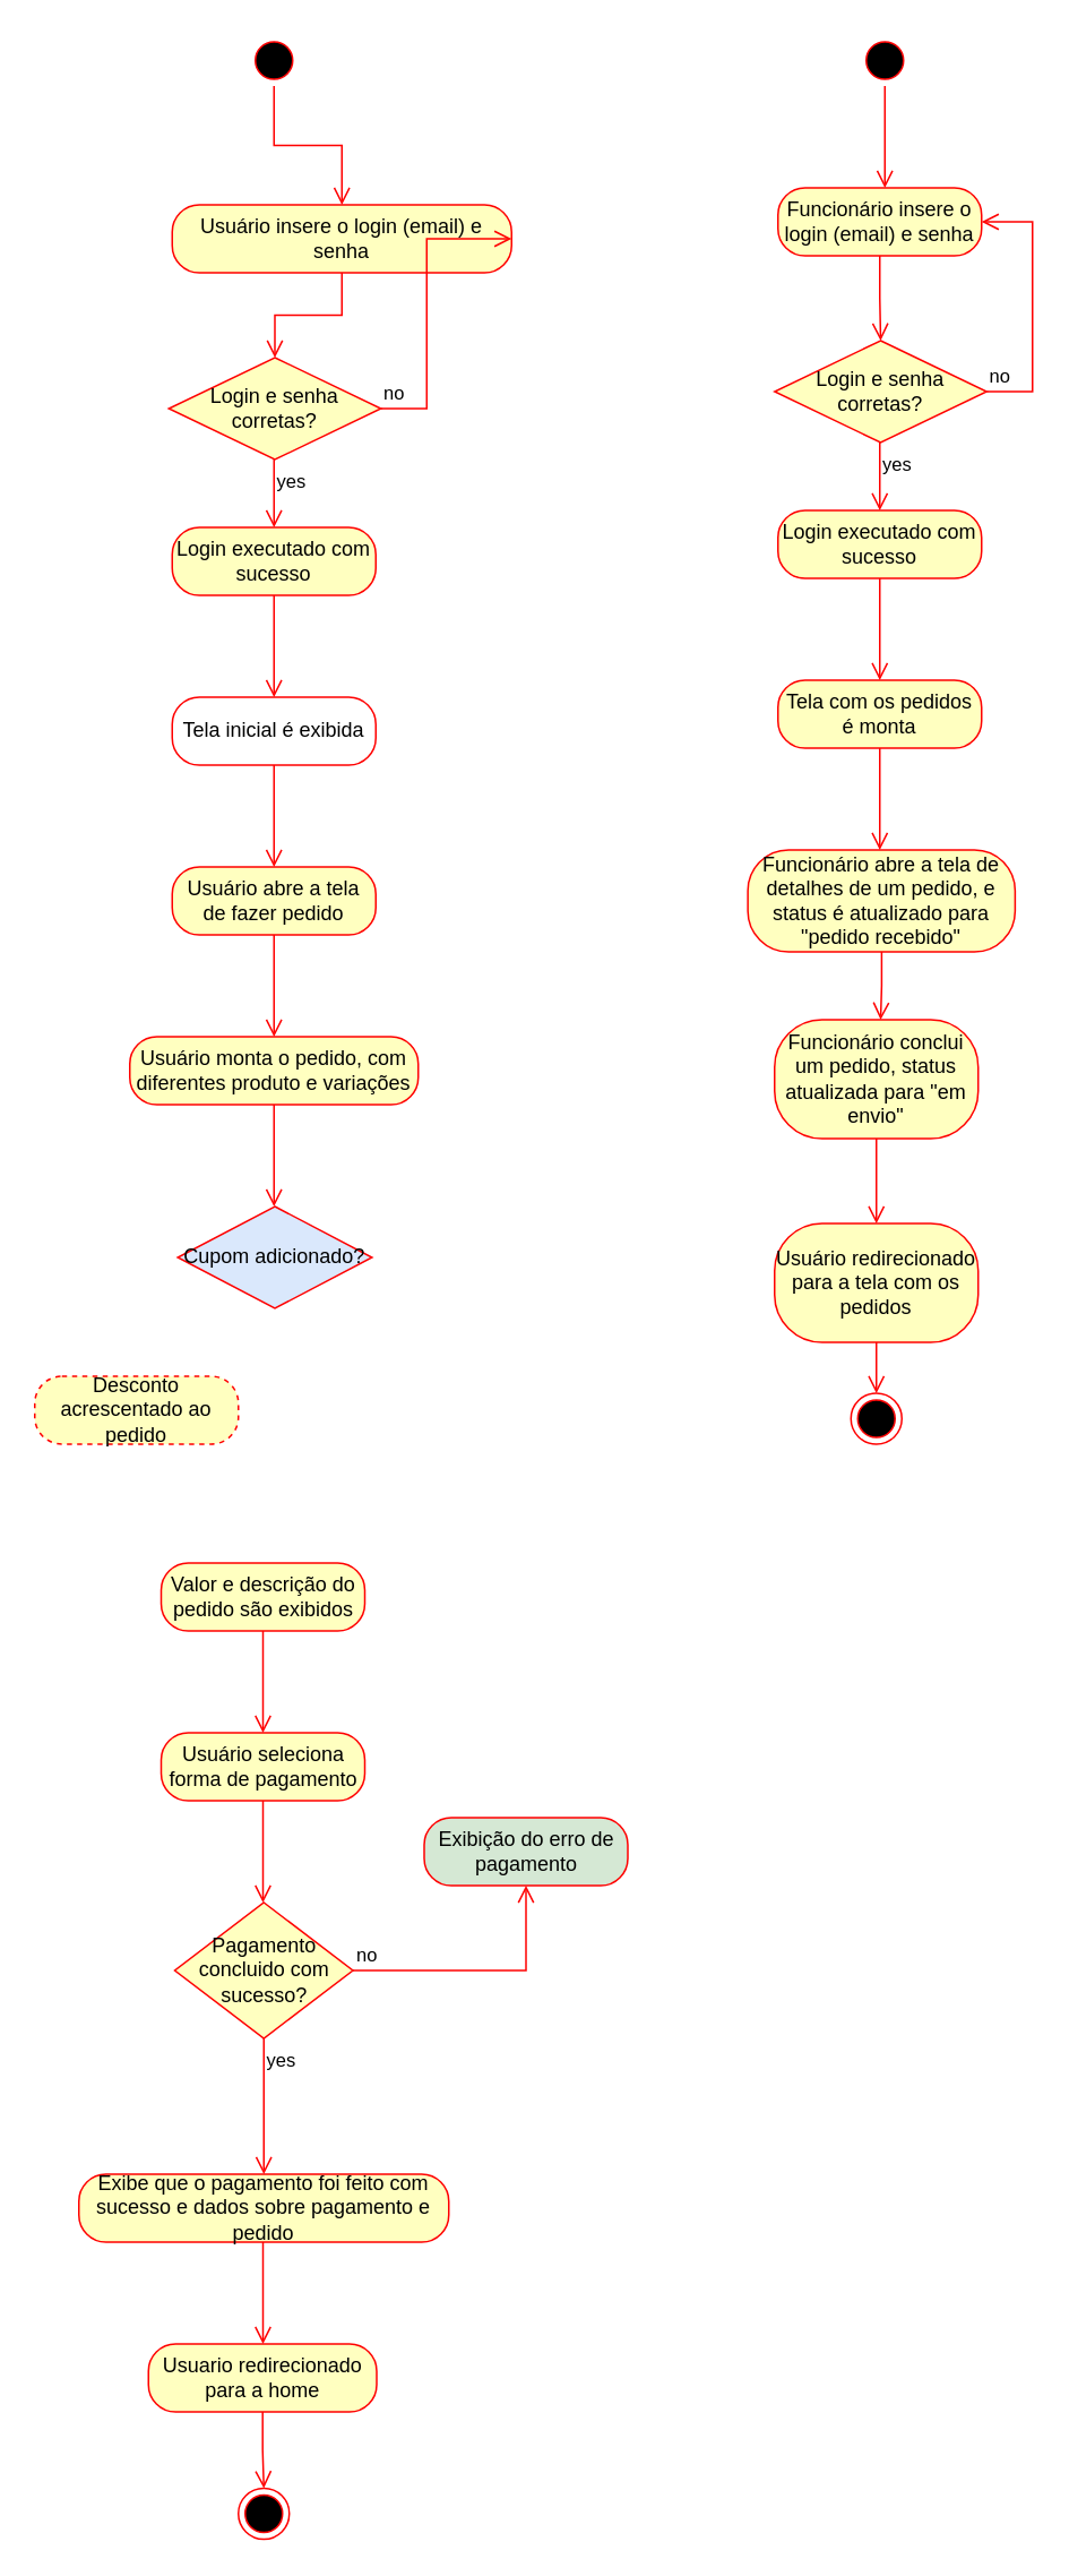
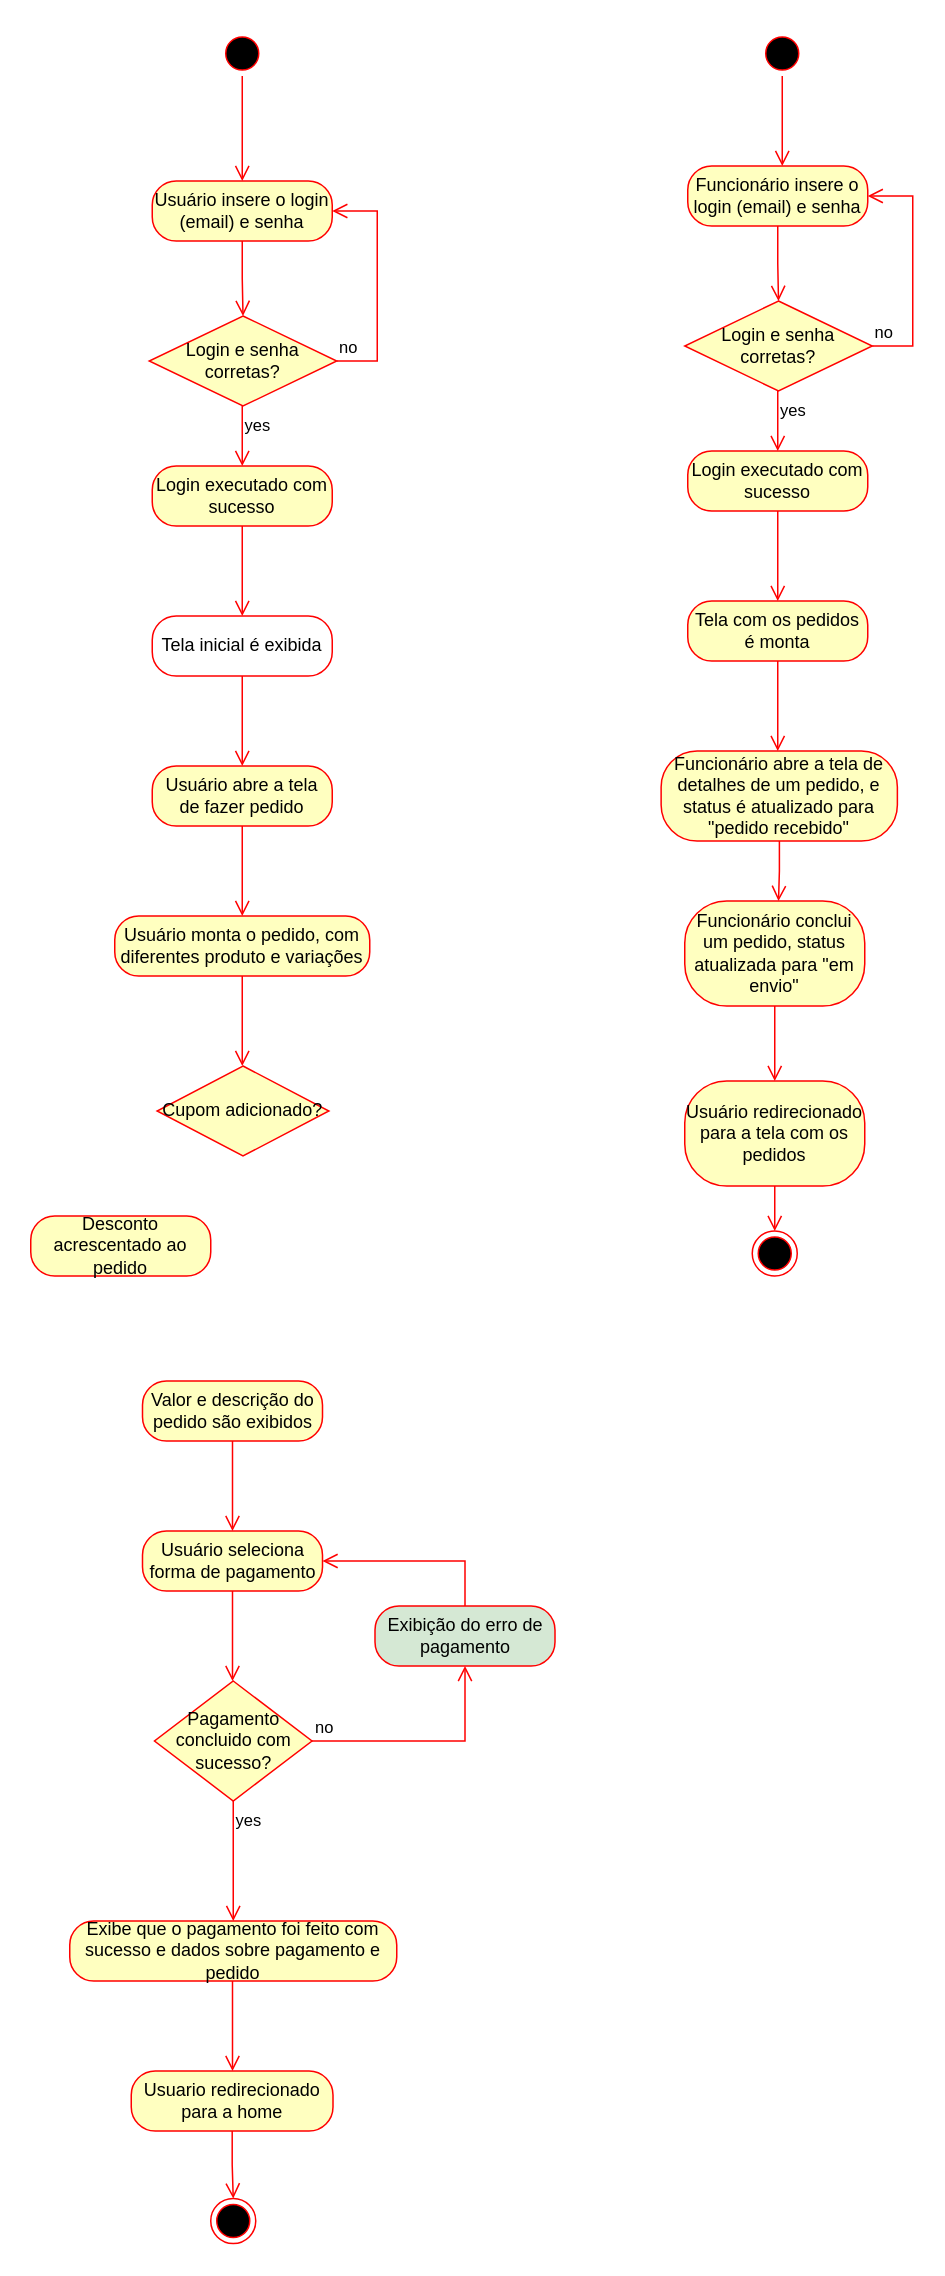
  <mxCell id="0" />
  <mxCell id="1" parent="0" />
  <mxCell id="2" value="" style="ellipse;html=1;shape=startState;fillColor=#000000;strokeColor=#ff0000;" parent="1" vertex="1"><mxGeometry x="146" y="20" width="30" height="30" as="geometry" /></mxCell>
  <mxCell id="3" value="" style="edgeStyle=orthogonalEdgeStyle;html=1;verticalAlign=bottom;endArrow=open;endSize=8;strokeColor=#ff0000;rounded=0;entryX=0.5;entryY=0;entryDx=0;entryDy=0;" parent="1" source="2" target="4" edge="1"><mxGeometry relative="1" as="geometry"><mxPoint x="161" y="110" as="targetPoint" /></mxGeometry></mxCell>
- <mxCell id="4" value="Usuário insere o login (email) e senha" style="rounded=1;whiteSpace=wrap;html=1;arcSize=40;fontColor=#000000;fillColor=#ffffc0;strokeColor=#ff0000;" parent="1" vertex="1"><mxGeometry x="101" y="120" width="200" height="40" as="geometry" /></mxCell>
+ <mxCell id="4" value="Usuário insere o login (email) e senha" style="rounded=1;whiteSpace=wrap;html=1;arcSize=40;fontColor=#000000;fillColor=#ffffc0;strokeColor=#ff0000;" parent="1" vertex="1"><mxGeometry x="101" y="120" width="120" height="40" as="geometry" /></mxCell>
  <mxCell id="5" value="" style="edgeStyle=orthogonalEdgeStyle;html=1;verticalAlign=bottom;endArrow=open;endSize=8;strokeColor=#ff0000;rounded=0;entryX=0.5;entryY=0;entryDx=0;entryDy=0;" parent="1" source="4" target="6" edge="1"><mxGeometry relative="1" as="geometry"><mxPoint x="161" y="200" as="targetPoint" /></mxGeometry></mxCell>
  <mxCell id="6" value="Login e senha corretas?" style="rhombus;whiteSpace=wrap;html=1;fontColor=#000000;fillColor=#ffffc0;strokeColor=#ff0000;" parent="1" vertex="1"><mxGeometry x="99" y="210" width="125" height="60" as="geometry" /></mxCell>
  <mxCell id="7" value="no" style="edgeStyle=orthogonalEdgeStyle;html=1;align=left;verticalAlign=bottom;endArrow=open;endSize=8;strokeColor=#ff0000;rounded=0;entryX=1;entryY=0.5;entryDx=0;entryDy=0;exitX=1;exitY=0.5;exitDx=0;exitDy=0;" parent="1" source="6" target="4" edge="1"><mxGeometry x="-1" relative="1" as="geometry"><mxPoint x="301" y="230" as="targetPoint" /><Array as="points"><mxPoint x="251" y="240" /><mxPoint x="251" y="140" /></Array></mxGeometry></mxCell>
  <mxCell id="8" value="yes" style="edgeStyle=orthogonalEdgeStyle;html=1;align=left;verticalAlign=top;endArrow=open;endSize=8;strokeColor=#ff0000;rounded=0;" parent="1" source="6" edge="1"><mxGeometry x="-1" relative="1" as="geometry"><mxPoint x="161" y="310" as="targetPoint" /></mxGeometry></mxCell>
  <mxCell id="9" value="Login executado com sucesso" style="rounded=1;whiteSpace=wrap;html=1;arcSize=40;fontColor=#000000;fillColor=#ffffc0;strokeColor=#ff0000;" parent="1" vertex="1"><mxGeometry x="101" y="310" width="120" height="40" as="geometry" /></mxCell>
  <mxCell id="10" value="" style="edgeStyle=orthogonalEdgeStyle;html=1;verticalAlign=bottom;endArrow=open;endSize=8;strokeColor=#ff0000;rounded=0;" parent="1" source="9" edge="1"><mxGeometry relative="1" as="geometry"><mxPoint x="161" y="410" as="targetPoint" /></mxGeometry></mxCell>
  <mxCell id="11" value="Tela inicial é exibida" style="rounded=1;whiteSpace=wrap;html=1;arcSize=40;fontColor=#000000;fillColor=#ffffff;strokeColor=#ff0000;" parent="1" vertex="1"><mxGeometry x="101" y="410" width="120" height="40" as="geometry" /></mxCell>
  <mxCell id="12" value="" style="edgeStyle=orthogonalEdgeStyle;html=1;verticalAlign=bottom;endArrow=open;endSize=8;strokeColor=#ff0000;rounded=0;" parent="1" source="11" edge="1"><mxGeometry relative="1" as="geometry"><mxPoint x="161" y="510" as="targetPoint" /></mxGeometry></mxCell>
  <mxCell id="13" value="Usuário abre a tela de fazer pedido" style="rounded=1;whiteSpace=wrap;html=1;arcSize=40;fontColor=#000000;fillColor=#ffffc0;strokeColor=#ff0000;" parent="1" vertex="1"><mxGeometry x="101" y="510" width="120" height="40" as="geometry" /></mxCell>
  <mxCell id="14" value="" style="edgeStyle=orthogonalEdgeStyle;html=1;verticalAlign=bottom;endArrow=open;endSize=8;strokeColor=#ff0000;rounded=0;" parent="1" source="13" edge="1"><mxGeometry relative="1" as="geometry"><mxPoint x="161" y="610" as="targetPoint" /></mxGeometry></mxCell>
  <mxCell id="15" value="Usuário monta o pedido, com diferentes produto e variações" style="rounded=1;whiteSpace=wrap;html=1;arcSize=40;fontColor=#000000;fillColor=#ffffc0;strokeColor=#ff0000;" parent="1" vertex="1"><mxGeometry x="76" y="610" width="170" height="40" as="geometry" /></mxCell>
  <mxCell id="16" value="" style="edgeStyle=orthogonalEdgeStyle;html=1;verticalAlign=bottom;endArrow=open;endSize=8;strokeColor=#ff0000;rounded=0;" parent="1" source="15" edge="1"><mxGeometry relative="1" as="geometry"><mxPoint x="161" y="710" as="targetPoint" /></mxGeometry></mxCell>
  <mxCell id="17" value="Valor e descrição do pedido são exibidos" style="rounded=1;whiteSpace=wrap;html=1;arcSize=40;fontColor=#000000;fillColor=#ffffc0;strokeColor=#ff0000;" parent="1" vertex="1"><mxGeometry x="94.5" y="920" width="120" height="40" as="geometry" /></mxCell>
  <mxCell id="18" value="" style="edgeStyle=orthogonalEdgeStyle;html=1;verticalAlign=bottom;endArrow=open;endSize=8;strokeColor=#ff0000;rounded=0;" parent="1" source="17" edge="1"><mxGeometry relative="1" as="geometry"><mxPoint x="154.5" y="1020" as="targetPoint" /></mxGeometry></mxCell>
  <mxCell id="19" value="Usuário seleciona forma de pagamento" style="rounded=1;whiteSpace=wrap;html=1;arcSize=40;fontColor=#000000;fillColor=#ffffc0;strokeColor=#ff0000;" parent="1" vertex="1"><mxGeometry x="94.5" y="1020" width="120" height="40" as="geometry" /></mxCell>
  <mxCell id="20" value="" style="edgeStyle=orthogonalEdgeStyle;html=1;verticalAlign=bottom;endArrow=open;endSize=8;strokeColor=#ff0000;rounded=0;" parent="1" source="19" edge="1"><mxGeometry relative="1" as="geometry"><mxPoint x="154.5" y="1120" as="targetPoint" /></mxGeometry></mxCell>
  <mxCell id="21" value="Pagamento concluido com sucesso?" style="rhombus;whiteSpace=wrap;html=1;fontColor=#000000;fillColor=#ffffc0;strokeColor=#ff0000;" parent="1" vertex="1"><mxGeometry x="102.5" y="1120" width="105" height="80" as="geometry" /></mxCell>
  <mxCell id="22" value="no" style="edgeStyle=orthogonalEdgeStyle;html=1;align=left;verticalAlign=bottom;endArrow=open;endSize=8;strokeColor=#ff0000;rounded=0;exitX=1;exitY=0.5;exitDx=0;exitDy=0;" parent="1" source="21" target="24" edge="1"><mxGeometry x="-1" relative="1" as="geometry"><mxPoint x="289.5" y="1140" as="targetPoint" /><Array as="points"><mxPoint x="309.5" y="1160" /></Array></mxGeometry></mxCell>
  <mxCell id="23" value="yes" style="edgeStyle=orthogonalEdgeStyle;html=1;align=left;verticalAlign=top;endArrow=open;endSize=8;strokeColor=#ff0000;rounded=0;entryX=0.5;entryY=0;entryDx=0;entryDy=0;" parent="1" source="21" target="26" edge="1"><mxGeometry x="-1" relative="1" as="geometry"><mxPoint x="154.5" y="1220" as="targetPoint" /></mxGeometry></mxCell>
  <mxCell id="24" value="Exibição do erro de pagamento" style="rounded=1;whiteSpace=wrap;html=1;arcSize=40;fontColor=#000000;fillColor=#d5e8d4;strokeColor=#ff0000;" parent="1" vertex="1"><mxGeometry x="249.5" y="1070" width="120" height="40" as="geometry" /></mxCell>
+ <mxCell id="25" value="" style="edgeStyle=orthogonalEdgeStyle;html=1;verticalAlign=bottom;endArrow=open;endSize=8;strokeColor=#ff0000;rounded=0;exitX=0.5;exitY=0;exitDx=0;exitDy=0;entryX=1;entryY=0.5;entryDx=0;entryDy=0;" parent="1" source="24" target="19" edge="1"><mxGeometry relative="1" as="geometry"><mxPoint x="164.5" y="1130" as="targetPoint" /><mxPoint x="164.5" y="1070" as="sourcePoint" /></mxGeometry></mxCell>
  <mxCell id="26" value="Exibe que o pagamento foi feito com sucesso e dados sobre pagamento e pedido" style="rounded=1;whiteSpace=wrap;html=1;arcSize=40;fontColor=#000000;fillColor=#ffffc0;strokeColor=#ff0000;" parent="1" vertex="1"><mxGeometry x="46" y="1280" width="218" height="40" as="geometry" /></mxCell>
  <mxCell id="27" value="" style="edgeStyle=orthogonalEdgeStyle;html=1;verticalAlign=bottom;endArrow=open;endSize=8;strokeColor=#ff0000;rounded=0;" parent="1" source="26" edge="1"><mxGeometry relative="1" as="geometry"><mxPoint x="154.5" y="1380" as="targetPoint" /></mxGeometry></mxCell>
  <mxCell id="28" value="Usuario redirecionado para a home" style="rounded=1;whiteSpace=wrap;html=1;arcSize=40;fontColor=#000000;fillColor=#ffffc0;strokeColor=#ff0000;" parent="1" vertex="1"><mxGeometry x="87" y="1380" width="134.5" height="40" as="geometry" /></mxCell>
  <mxCell id="29" value="" style="edgeStyle=orthogonalEdgeStyle;html=1;verticalAlign=bottom;endArrow=open;endSize=8;strokeColor=#ff0000;rounded=0;" parent="1" source="28" target="30" edge="1"><mxGeometry relative="1" as="geometry"><mxPoint x="155" y="1480" as="targetPoint" /></mxGeometry></mxCell>
  <mxCell id="30" value="" style="ellipse;html=1;shape=endState;fillColor=#000000;strokeColor=#ff0000;" parent="1" vertex="1"><mxGeometry x="140" y="1465" width="30" height="30" as="geometry" /></mxCell>
  <mxCell id="31" value="" style="ellipse;html=1;shape=startState;fillColor=#000000;strokeColor=#ff0000;" parent="1" vertex="1"><mxGeometry x="506" y="20" width="30" height="30" as="geometry" /></mxCell>
  <mxCell id="32" value="" style="edgeStyle=orthogonalEdgeStyle;html=1;verticalAlign=bottom;endArrow=open;endSize=8;strokeColor=#ff0000;rounded=0;" parent="1" source="31" edge="1"><mxGeometry relative="1" as="geometry"><mxPoint x="521" y="110" as="targetPoint" /></mxGeometry></mxCell>
  <mxCell id="33" value="Funcionário insere o login (email) e senha" style="rounded=1;whiteSpace=wrap;html=1;arcSize=40;fontColor=#000000;fillColor=#ffffc0;strokeColor=#ff0000;" parent="1" vertex="1"><mxGeometry x="458" y="110" width="120" height="40" as="geometry" /></mxCell>
  <mxCell id="34" value="" style="edgeStyle=orthogonalEdgeStyle;html=1;verticalAlign=bottom;endArrow=open;endSize=8;strokeColor=#ff0000;rounded=0;entryX=0.5;entryY=0;entryDx=0;entryDy=0;" parent="1" source="33" target="35" edge="1"><mxGeometry relative="1" as="geometry"><mxPoint x="518" y="190" as="targetPoint" /></mxGeometry></mxCell>
  <mxCell id="35" value="Login e senha corretas?" style="rhombus;whiteSpace=wrap;html=1;fontColor=#000000;fillColor=#ffffc0;strokeColor=#ff0000;" parent="1" vertex="1"><mxGeometry x="456" y="200" width="125" height="60" as="geometry" /></mxCell>
  <mxCell id="36" value="no" style="edgeStyle=orthogonalEdgeStyle;html=1;align=left;verticalAlign=bottom;endArrow=open;endSize=8;strokeColor=#ff0000;rounded=0;entryX=1;entryY=0.5;entryDx=0;entryDy=0;exitX=1;exitY=0.5;exitDx=0;exitDy=0;" parent="1" source="35" target="33" edge="1"><mxGeometry x="-1" relative="1" as="geometry"><mxPoint x="658" y="220" as="targetPoint" /><Array as="points"><mxPoint x="608" y="230" /><mxPoint x="608" y="130" /></Array></mxGeometry></mxCell>
  <mxCell id="37" value="yes" style="edgeStyle=orthogonalEdgeStyle;html=1;align=left;verticalAlign=top;endArrow=open;endSize=8;strokeColor=#ff0000;rounded=0;" parent="1" source="35" edge="1"><mxGeometry x="-1" relative="1" as="geometry"><mxPoint x="518" y="300" as="targetPoint" /></mxGeometry></mxCell>
  <mxCell id="38" value="Login executado com sucesso" style="rounded=1;whiteSpace=wrap;html=1;arcSize=40;fontColor=#000000;fillColor=#ffffc0;strokeColor=#ff0000;" parent="1" vertex="1"><mxGeometry x="458" y="300" width="120" height="40" as="geometry" /></mxCell>
  <mxCell id="39" value="" style="edgeStyle=orthogonalEdgeStyle;html=1;verticalAlign=bottom;endArrow=open;endSize=8;strokeColor=#ff0000;rounded=0;" parent="1" source="38" edge="1"><mxGeometry relative="1" as="geometry"><mxPoint x="518" y="400" as="targetPoint" /></mxGeometry></mxCell>
  <mxCell id="40" value="Tela com os pedidos é monta" style="rounded=1;whiteSpace=wrap;html=1;arcSize=40;fontColor=#000000;fillColor=#ffffc0;strokeColor=#ff0000;" parent="1" vertex="1"><mxGeometry x="458" y="400" width="120" height="40" as="geometry" /></mxCell>
  <mxCell id="41" value="" style="edgeStyle=orthogonalEdgeStyle;html=1;verticalAlign=bottom;endArrow=open;endSize=8;strokeColor=#ff0000;rounded=0;" parent="1" source="40" edge="1"><mxGeometry relative="1" as="geometry"><mxPoint x="518" y="500" as="targetPoint" /></mxGeometry></mxCell>
  <mxCell id="42" value="Funcionário abre a tela de detalhes de um pedido, e status é atualizado para &quot;pedido recebido&quot;" style="rounded=1;whiteSpace=wrap;html=1;arcSize=40;fontColor=#000000;fillColor=#ffffc0;strokeColor=#ff0000;" parent="1" vertex="1"><mxGeometry x="440.25" y="500" width="157.5" height="60" as="geometry" /></mxCell>
  <mxCell id="43" value="" style="edgeStyle=orthogonalEdgeStyle;html=1;verticalAlign=bottom;endArrow=open;endSize=8;strokeColor=#ff0000;rounded=0;" parent="1" source="42" edge="1"><mxGeometry relative="1" as="geometry"><mxPoint x="518.5" y="600" as="targetPoint" /></mxGeometry></mxCell>
  <mxCell id="44" value="Funcionário conclui um pedido, status atualizada para &quot;em envio&quot;" style="rounded=1;whiteSpace=wrap;html=1;arcSize=40;fontColor=#000000;fillColor=#ffffc0;strokeColor=#ff0000;" parent="1" vertex="1"><mxGeometry x="456" y="600" width="120" height="70" as="geometry" /></mxCell>
  <mxCell id="45" value="Usuário redirecionado para a tela com os pedidos" style="rounded=1;whiteSpace=wrap;html=1;arcSize=40;fontColor=#000000;fillColor=#ffffc0;strokeColor=#ff0000;" parent="1" vertex="1"><mxGeometry x="456" y="720" width="120" height="70" as="geometry" /></mxCell>
  <mxCell id="46" value="" style="edgeStyle=orthogonalEdgeStyle;html=1;verticalAlign=bottom;endArrow=open;endSize=8;strokeColor=#ff0000;rounded=0;" parent="1" source="45" edge="1"><mxGeometry relative="1" as="geometry"><mxPoint x="516" y="820" as="targetPoint" /></mxGeometry></mxCell>
  <mxCell id="47" value="" style="edgeStyle=orthogonalEdgeStyle;html=1;verticalAlign=bottom;endArrow=open;endSize=8;strokeColor=#ff0000;rounded=0;exitX=0.5;exitY=1;exitDx=0;exitDy=0;" parent="1" source="44" edge="1"><mxGeometry relative="1" as="geometry"><mxPoint x="516" y="720" as="targetPoint" /><mxPoint x="526" y="770" as="sourcePoint" /></mxGeometry></mxCell>
  <mxCell id="48" value="" style="ellipse;html=1;shape=endState;fillColor=#000000;strokeColor=#ff0000;" parent="1" vertex="1"><mxGeometry x="501" y="820" width="30" height="30" as="geometry" /></mxCell>
- <mxCell id="49" value="Cupom adicionado?" style="rhombus;whiteSpace=wrap;html=1;fontColor=#000000;fillColor=#dae8fc;strokeColor=#ff0000;" parent="1" vertex="1"><mxGeometry x="104.25" y="710" width="114.5" height="60" as="geometry" /></mxCell>
- <mxCell id="50" value="Desconto acrescentado ao pedido" style="rounded=1;whiteSpace=wrap;html=1;arcSize=40;fontColor=#000000;fillColor=#ffffc0;strokeColor=#ff0000;dashed=1;" parent="1" vertex="1"><mxGeometry x="20" y="810" width="120" height="40" as="geometry" /></mxCell>
+ <mxCell id="49" value="Cupom adicionado?" style="rhombus;whiteSpace=wrap;html=1;fontColor=#000000;fillColor=#ffffc0;strokeColor=#ff0000;" parent="1" vertex="1"><mxGeometry x="104.25" y="710" width="114.5" height="60" as="geometry" /></mxCell>
+ <mxCell id="50" value="Desconto acrescentado ao pedido" style="rounded=1;whiteSpace=wrap;html=1;arcSize=40;fontColor=#000000;fillColor=#ffffc0;strokeColor=#ff0000;" parent="1" vertex="1"><mxGeometry x="20" y="810" width="120" height="40" as="geometry" /></mxCell>
